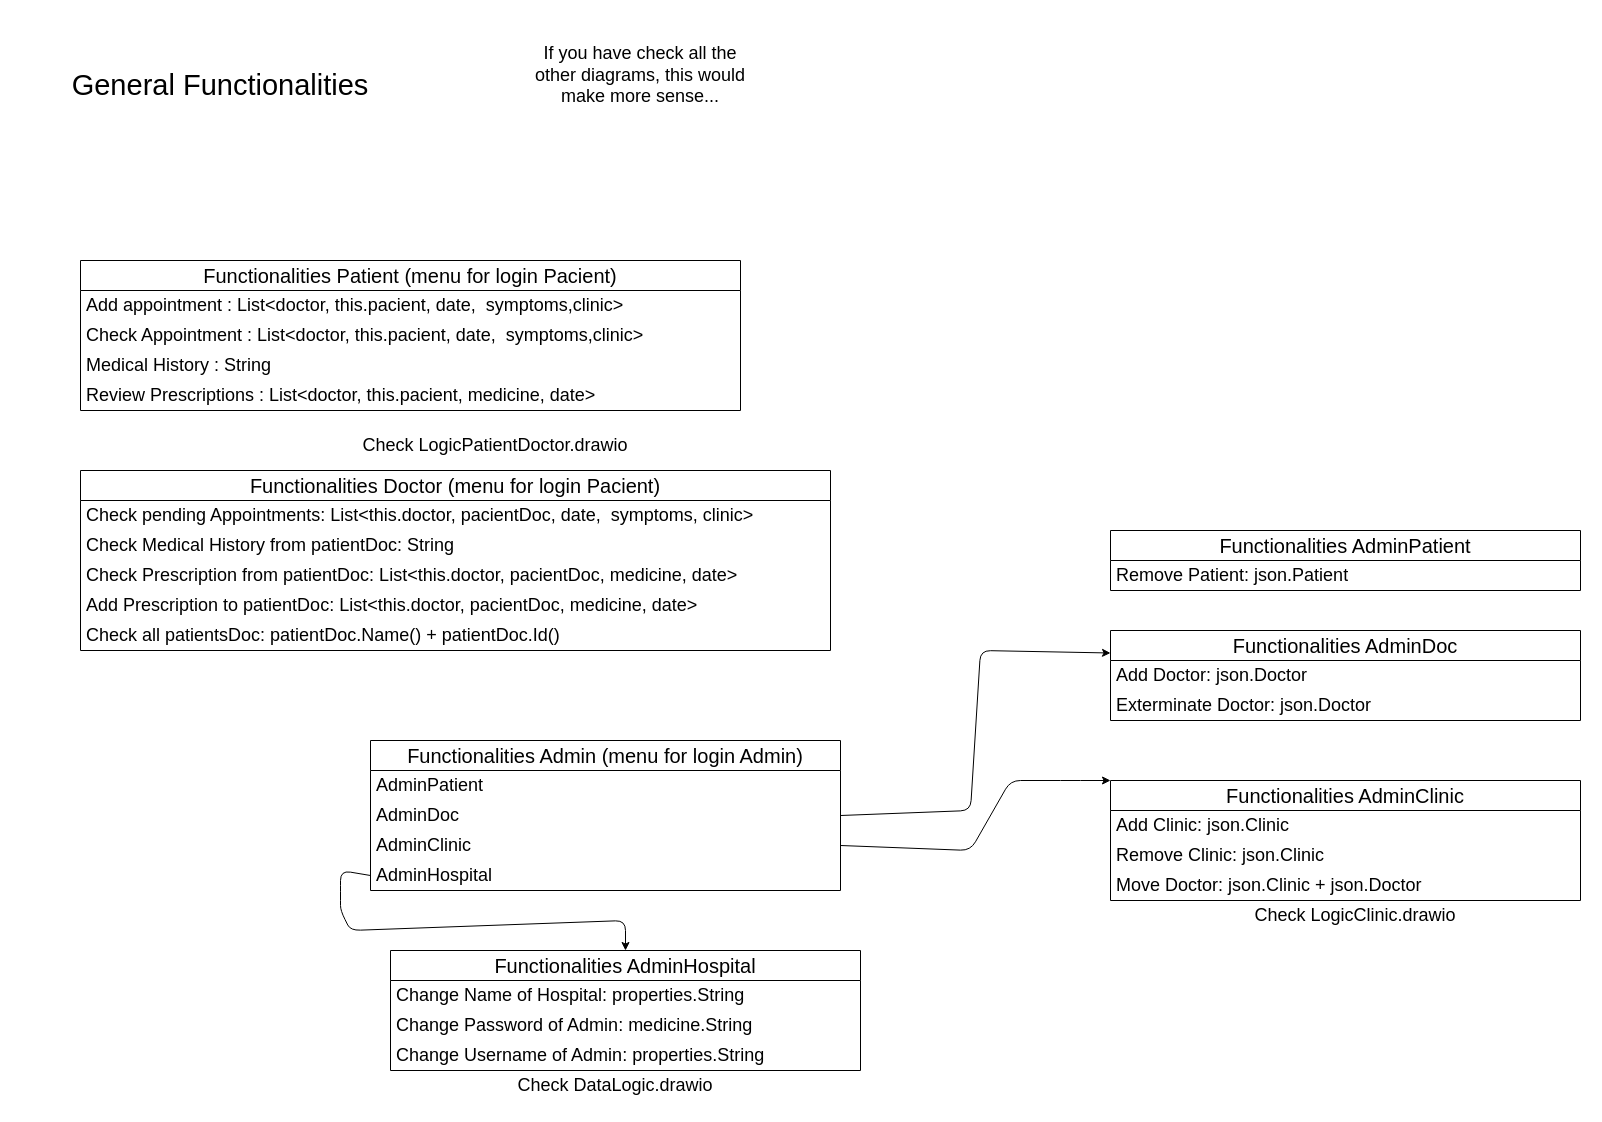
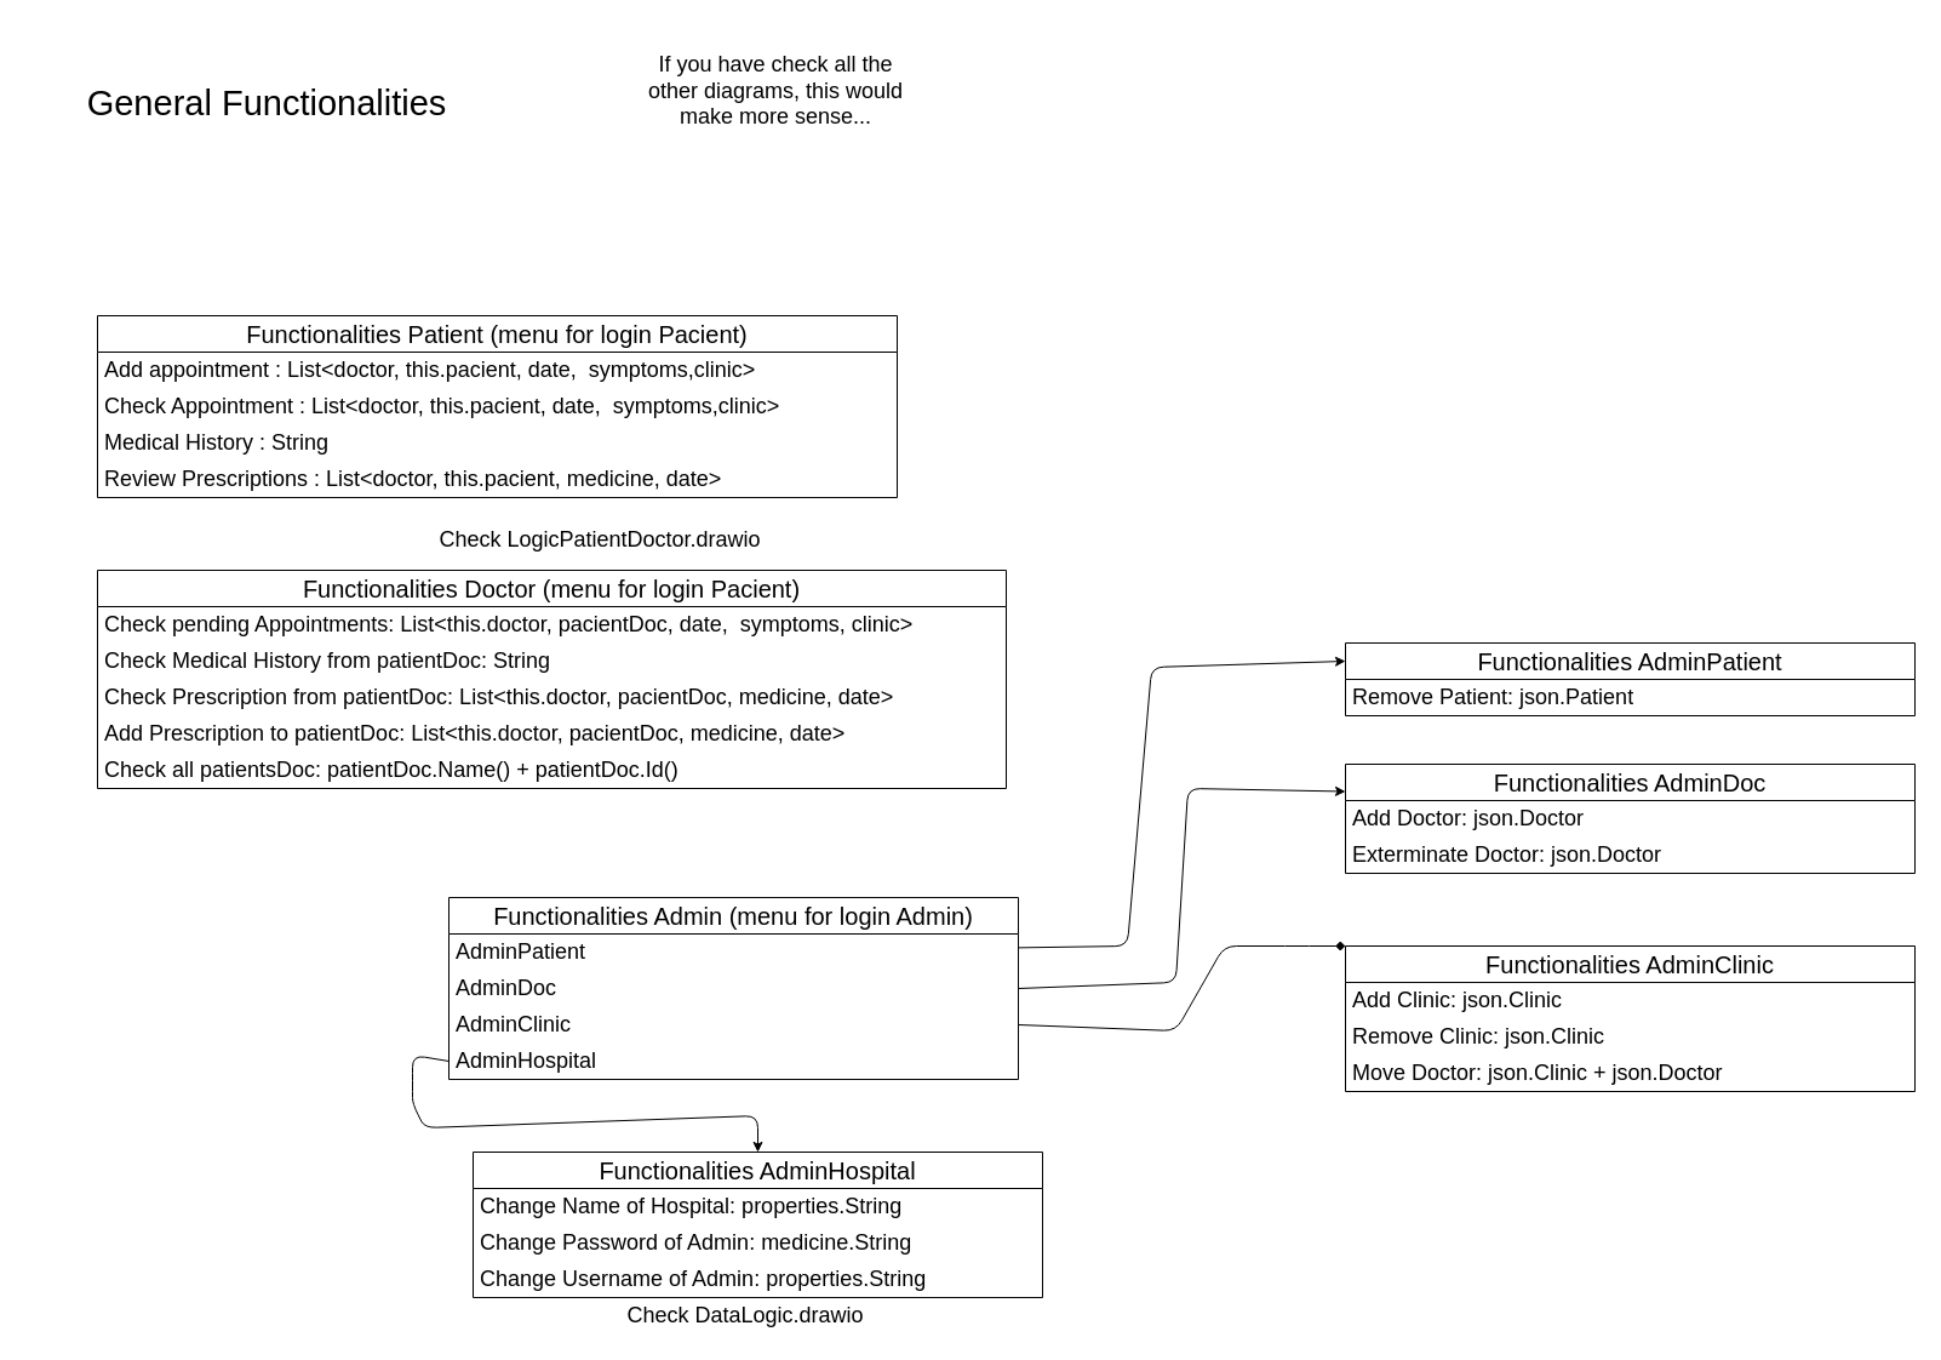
  <mxCell id="0" />
  <mxCell id="1" parent="0" />
  <mxCell id="2" value="&lt;font style=&quot;font-size: 20px;&quot;&gt;Functionalities Patient (menu for login Pacient)&lt;/font&gt;" style="swimlane;fontStyle=0;childLayout=stackLayout;horizontal=1;startSize=30;horizontalStack=0;resizeParent=1;resizeParentMax=0;resizeLast=0;collapsible=1;marginBottom=0;whiteSpace=wrap;html=1;" vertex="1" parent="1"><mxGeometry x="80" y="260" width="660" height="150" as="geometry" /></mxCell>
  <mxCell id="3" value="Add appointment : List&amp;lt;doctor, this.pacient, date,&amp;nbsp; symptoms,clinic&amp;gt;" style="text;strokeColor=none;fillColor=none;align=left;verticalAlign=middle;spacingLeft=4;spacingRight=4;overflow=hidden;points=[[0,0.5],[1,0.5]];portConstraint=eastwest;rotatable=0;whiteSpace=wrap;html=1;fontSize=18;" vertex="1" parent="2"><mxGeometry y="30" width="660" height="30" as="geometry" /></mxCell>
  <mxCell id="4" value="Check Appointment : List&amp;lt;doctor, this.pacient, date,&amp;nbsp; symptoms,clinic&amp;gt;" style="text;strokeColor=none;fillColor=none;align=left;verticalAlign=middle;spacingLeft=4;spacingRight=4;overflow=hidden;points=[[0,0.5],[1,0.5]];portConstraint=eastwest;rotatable=0;whiteSpace=wrap;html=1;fontSize=18;" vertex="1" parent="2"><mxGeometry y="60" width="660" height="30" as="geometry" /></mxCell>
  <mxCell id="5" value="Medical History : String" style="text;strokeColor=none;fillColor=none;align=left;verticalAlign=middle;spacingLeft=4;spacingRight=4;overflow=hidden;points=[[0,0.5],[1,0.5]];portConstraint=eastwest;rotatable=0;whiteSpace=wrap;html=1;fontSize=18;" vertex="1" parent="2"><mxGeometry y="90" width="660" height="30" as="geometry" /></mxCell>
  <mxCell id="6" value="Review Prescriptions : List&amp;lt;doctor, this.pacient, medicine, date&amp;gt;" style="text;strokeColor=none;fillColor=none;align=left;verticalAlign=middle;spacingLeft=4;spacingRight=4;overflow=hidden;points=[[0,0.5],[1,0.5]];portConstraint=eastwest;rotatable=0;whiteSpace=wrap;html=1;fontSize=18;" vertex="1" parent="2"><mxGeometry y="120" width="660" height="30" as="geometry" /></mxCell>
  <mxCell id="7" value="&lt;font style=&quot;font-size: 20px;&quot;&gt;Functionalities Doctor&amp;nbsp;&lt;/font&gt;&lt;span style=&quot;font-size: 20px;&quot;&gt;(menu for login Pacient)&lt;/span&gt;" style="swimlane;fontStyle=0;childLayout=stackLayout;horizontal=1;startSize=30;horizontalStack=0;resizeParent=1;resizeParentMax=0;resizeLast=0;collapsible=1;marginBottom=0;whiteSpace=wrap;html=1;" vertex="1" parent="1"><mxGeometry x="80" y="470" width="750" height="180" as="geometry" /></mxCell>
  <mxCell id="8" value="Check pending Appointments: List&amp;lt;this.doctor, pacientDoc, date,&amp;nbsp; symptoms, clinic&amp;gt;" style="text;strokeColor=none;fillColor=none;align=left;verticalAlign=middle;spacingLeft=4;spacingRight=4;overflow=hidden;points=[[0,0.5],[1,0.5]];portConstraint=eastwest;rotatable=0;whiteSpace=wrap;html=1;fontSize=18;" vertex="1" parent="7"><mxGeometry y="30" width="750" height="30" as="geometry" /></mxCell>
  <mxCell id="9" value="Check Medical History from patientDoc: String" style="text;strokeColor=none;fillColor=none;align=left;verticalAlign=middle;spacingLeft=4;spacingRight=4;overflow=hidden;points=[[0,0.5],[1,0.5]];portConstraint=eastwest;rotatable=0;whiteSpace=wrap;html=1;fontSize=18;" vertex="1" parent="7"><mxGeometry y="60" width="750" height="30" as="geometry" /></mxCell>
  <mxCell id="10" value="Check Prescription from patientDoc: List&amp;lt;this.doctor, pacientDoc, medicine, date&amp;gt;" style="text;strokeColor=none;fillColor=none;align=left;verticalAlign=middle;spacingLeft=4;spacingRight=4;overflow=hidden;points=[[0,0.5],[1,0.5]];portConstraint=eastwest;rotatable=0;whiteSpace=wrap;html=1;fontSize=18;" vertex="1" parent="7"><mxGeometry y="90" width="750" height="30" as="geometry" /></mxCell>
  <mxCell id="11" value="Add Prescription to patientDoc: List&amp;lt;this.doctor, pacientDoc, medicine, date&amp;gt;" style="text;strokeColor=none;fillColor=none;align=left;verticalAlign=middle;spacingLeft=4;spacingRight=4;overflow=hidden;points=[[0,0.5],[1,0.5]];portConstraint=eastwest;rotatable=0;whiteSpace=wrap;html=1;fontSize=18;" vertex="1" parent="7"><mxGeometry y="120" width="750" height="30" as="geometry" /></mxCell>
  <mxCell id="12" value="Check all patientsDoc: patientDoc.Name() + patientDoc.Id()" style="text;strokeColor=none;fillColor=none;align=left;verticalAlign=middle;spacingLeft=4;spacingRight=4;overflow=hidden;points=[[0,0.5],[1,0.5]];portConstraint=eastwest;rotatable=0;whiteSpace=wrap;html=1;fontSize=18;" vertex="1" parent="7"><mxGeometry y="150" width="750" height="30" as="geometry" /></mxCell>
  <mxCell id="13" value="&lt;font style=&quot;font-size: 20px;&quot;&gt;Functionalities Admin (menu for login Admin)&lt;/font&gt;" style="swimlane;fontStyle=0;childLayout=stackLayout;horizontal=1;startSize=30;horizontalStack=0;resizeParent=1;resizeParentMax=0;resizeLast=0;collapsible=1;marginBottom=0;whiteSpace=wrap;html=1;" vertex="1" parent="1"><mxGeometry x="370" y="740" width="470" height="150" as="geometry" /></mxCell>
  <mxCell id="14" value="AdminPatient" style="text;strokeColor=none;fillColor=none;align=left;verticalAlign=middle;spacingLeft=4;spacingRight=4;overflow=hidden;points=[[0,0.5],[1,0.5]];portConstraint=eastwest;rotatable=0;whiteSpace=wrap;html=1;fontSize=18;" vertex="1" parent="13"><mxGeometry y="30" width="470" height="30" as="geometry" /></mxCell>
  <mxCell id="15" value="AdminDoc" style="text;strokeColor=none;fillColor=none;align=left;verticalAlign=middle;spacingLeft=4;spacingRight=4;overflow=hidden;points=[[0,0.5],[1,0.5]];portConstraint=eastwest;rotatable=0;whiteSpace=wrap;html=1;fontSize=18;" vertex="1" parent="13"><mxGeometry y="60" width="470" height="30" as="geometry" /></mxCell>
  <mxCell id="16" value="AdminClinic" style="text;strokeColor=none;fillColor=none;align=left;verticalAlign=middle;spacingLeft=4;spacingRight=4;overflow=hidden;points=[[0,0.5],[1,0.5]];portConstraint=eastwest;rotatable=0;whiteSpace=wrap;html=1;fontSize=18;" vertex="1" parent="13"><mxGeometry y="90" width="470" height="30" as="geometry" /></mxCell>
  <mxCell id="17" value="AdminHospital" style="text;strokeColor=none;fillColor=none;align=left;verticalAlign=middle;spacingLeft=4;spacingRight=4;overflow=hidden;points=[[0,0.5],[1,0.5]];portConstraint=eastwest;rotatable=0;whiteSpace=wrap;html=1;fontSize=18;" vertex="1" parent="13"><mxGeometry y="120" width="470" height="30" as="geometry" /></mxCell>
  <mxCell id="18" value="&lt;font style=&quot;font-size: 20px;&quot;&gt;Functionalities AdminPatient&lt;/font&gt;" style="swimlane;fontStyle=0;childLayout=stackLayout;horizontal=1;startSize=30;horizontalStack=0;resizeParent=1;resizeParentMax=0;resizeLast=0;collapsible=1;marginBottom=0;whiteSpace=wrap;html=1;" vertex="1" parent="1"><mxGeometry x="1110" y="530" width="470" height="60" as="geometry" /></mxCell>
  <mxCell id="19" value="Remove Patient: json.Patient" style="text;strokeColor=none;fillColor=none;align=left;verticalAlign=middle;spacingLeft=4;spacingRight=4;overflow=hidden;points=[[0,0.5],[1,0.5]];portConstraint=eastwest;rotatable=0;whiteSpace=wrap;html=1;fontSize=18;" vertex="1" parent="18"><mxGeometry y="30" width="470" height="30" as="geometry" /></mxCell>
  <mxCell id="20" value="&lt;font style=&quot;font-size: 20px;&quot;&gt;Functionalities AdminDoc&lt;/font&gt;" style="swimlane;fontStyle=0;childLayout=stackLayout;horizontal=1;startSize=30;horizontalStack=0;resizeParent=1;resizeParentMax=0;resizeLast=0;collapsible=1;marginBottom=0;whiteSpace=wrap;html=1;" vertex="1" parent="1"><mxGeometry x="1110" y="630" width="470" height="90" as="geometry" /></mxCell>
  <mxCell id="21" value="Add Doctor: json.Doctor" style="text;strokeColor=none;fillColor=none;align=left;verticalAlign=middle;spacingLeft=4;spacingRight=4;overflow=hidden;points=[[0,0.5],[1,0.5]];portConstraint=eastwest;rotatable=0;whiteSpace=wrap;html=1;fontSize=18;" vertex="1" parent="20"><mxGeometry y="30" width="470" height="30" as="geometry" /></mxCell>
  <mxCell id="22" value="Exterminate Doctor: json.Doctor" style="text;strokeColor=none;fillColor=none;align=left;verticalAlign=middle;spacingLeft=4;spacingRight=4;overflow=hidden;points=[[0,0.5],[1,0.5]];portConstraint=eastwest;rotatable=0;whiteSpace=wrap;html=1;fontSize=18;" vertex="1" parent="20"><mxGeometry y="60" width="470" height="30" as="geometry" /></mxCell>
  <mxCell id="23" value="&lt;font style=&quot;font-size: 20px;&quot;&gt;Functionalities AdminClinic&lt;/font&gt;" style="swimlane;fontStyle=0;childLayout=stackLayout;horizontal=1;startSize=30;horizontalStack=0;resizeParent=1;resizeParentMax=0;resizeLast=0;collapsible=1;marginBottom=0;whiteSpace=wrap;html=1;" vertex="1" parent="1"><mxGeometry x="1110" y="780" width="470" height="120" as="geometry" /></mxCell>
  <mxCell id="24" value="Add Clinic: json.Clinic" style="text;strokeColor=none;fillColor=none;align=left;verticalAlign=middle;spacingLeft=4;spacingRight=4;overflow=hidden;points=[[0,0.5],[1,0.5]];portConstraint=eastwest;rotatable=0;whiteSpace=wrap;html=1;fontSize=18;" vertex="1" parent="23"><mxGeometry y="30" width="470" height="30" as="geometry" /></mxCell>
  <mxCell id="25" value="Remove Clinic: json.Clinic" style="text;strokeColor=none;fillColor=none;align=left;verticalAlign=middle;spacingLeft=4;spacingRight=4;overflow=hidden;points=[[0,0.5],[1,0.5]];portConstraint=eastwest;rotatable=0;whiteSpace=wrap;html=1;fontSize=18;" vertex="1" parent="23"><mxGeometry y="60" width="470" height="30" as="geometry" /></mxCell>
  <mxCell id="26" value="Move Doctor: json.Clinic + json.Doctor" style="text;strokeColor=none;fillColor=none;align=left;verticalAlign=middle;spacingLeft=4;spacingRight=4;overflow=hidden;points=[[0,0.5],[1,0.5]];portConstraint=eastwest;rotatable=0;whiteSpace=wrap;html=1;fontSize=18;" vertex="1" parent="23"><mxGeometry y="90" width="470" height="30" as="geometry" /></mxCell>
  <mxCell id="27" value="&lt;font style=&quot;font-size: 20px;&quot;&gt;Functionalities AdminHospital&lt;/font&gt;" style="swimlane;fontStyle=0;childLayout=stackLayout;horizontal=1;startSize=30;horizontalStack=0;resizeParent=1;resizeParentMax=0;resizeLast=0;collapsible=1;marginBottom=0;whiteSpace=wrap;html=1;" vertex="1" parent="1"><mxGeometry x="390" y="950" width="470" height="120" as="geometry" /></mxCell>
  <mxCell id="28" value="Change Name of Hospital: properties.String" style="text;strokeColor=none;fillColor=none;align=left;verticalAlign=middle;spacingLeft=4;spacingRight=4;overflow=hidden;points=[[0,0.5],[1,0.5]];portConstraint=eastwest;rotatable=0;whiteSpace=wrap;html=1;fontSize=18;" vertex="1" parent="27"><mxGeometry y="30" width="470" height="30" as="geometry" /></mxCell>
  <mxCell id="29" value="Change Password of Admin: medicine.String" style="text;strokeColor=none;fillColor=none;align=left;verticalAlign=middle;spacingLeft=4;spacingRight=4;overflow=hidden;points=[[0,0.5],[1,0.5]];portConstraint=eastwest;rotatable=0;whiteSpace=wrap;html=1;fontSize=18;" vertex="1" parent="27"><mxGeometry y="60" width="470" height="30" as="geometry" /></mxCell>
  <mxCell id="30" value="Change Username of Admin: properties.String" style="text;strokeColor=none;fillColor=none;align=left;verticalAlign=middle;spacingLeft=4;spacingRight=4;overflow=hidden;points=[[0,0.5],[1,0.5]];portConstraint=eastwest;rotatable=0;whiteSpace=wrap;html=1;fontSize=18;" vertex="1" parent="27"><mxGeometry y="90" width="470" height="30" as="geometry" /></mxCell>
  <mxCell id="31" style="edgeStyle=none;html=1;entryX=0.5;entryY=0;entryDx=0;entryDy=0;fontSize=18;exitX=0;exitY=0.5;exitDx=0;exitDy=0;" edge="1" parent="1" source="17" target="27"><mxGeometry relative="1" as="geometry"><Array as="points"><mxPoint x="340" y="870" /><mxPoint x="340" y="890" /><mxPoint x="340" y="910" /><mxPoint x="350" y="930" /><mxPoint x="625" y="920" /></Array></mxGeometry></mxCell>
+ <mxCell id="32" style="edgeStyle=none;html=1;entryX=0;entryY=0.25;entryDx=0;entryDy=0;fontSize=18;" edge="1" parent="1" source="14" target="18"><mxGeometry relative="1" as="geometry"><Array as="points"><mxPoint x="930" y="780" /><mxPoint x="950" y="550" /></Array></mxGeometry></mxCell>
  <mxCell id="33" style="edgeStyle=none;html=1;entryX=0;entryY=0.25;entryDx=0;entryDy=0;fontSize=18;exitX=1;exitY=0.5;exitDx=0;exitDy=0;" edge="1" parent="1" source="15" target="20"><mxGeometry relative="1" as="geometry"><Array as="points"><mxPoint x="970" y="810" /><mxPoint x="980" y="650" /></Array></mxGeometry></mxCell>
- <mxCell id="34" style="edgeStyle=none;html=1;entryX=0;entryY=0;entryDx=0;entryDy=0;fontSize=18;exitX=1;exitY=0.5;exitDx=0;exitDy=0;" edge="1" parent="1" source="16" target="23"><mxGeometry relative="1" as="geometry"><Array as="points"><mxPoint x="970" y="850" /><mxPoint x="1010" y="780" /><mxPoint x="1070" y="780" /></Array></mxGeometry></mxCell>
- <mxCell id="35" value="Check LogicClinic.drawio" style="text;html=1;strokeColor=none;fillColor=none;align=center;verticalAlign=middle;whiteSpace=wrap;rounded=0;fontSize=18;" vertex="1" parent="1"><mxGeometry x="1220" y="900" width="270" height="30" as="geometry" /></mxCell>
+ <mxCell id="34" style="edgeStyle=none;html=1;entryX=0;entryY=0;entryDx=0;entryDy=0;fontSize=18;exitX=1;exitY=0.5;exitDx=0;exitDy=0;endArrow=diamond;" edge="1" parent="1" source="16" target="23"><mxGeometry relative="1" as="geometry"><Array as="points"><mxPoint x="970" y="850" /><mxPoint x="1010" y="780" /><mxPoint x="1070" y="780" /></Array></mxGeometry></mxCell>
  <mxCell id="36" value="&lt;font style=&quot;font-size: 29px;&quot;&gt;General Functionalities&lt;/font&gt;" style="text;html=1;strokeColor=none;fillColor=none;align=center;verticalAlign=middle;whiteSpace=wrap;rounded=0;fontSize=29;" vertex="1" parent="1"><mxGeometry x="20" y="50" width="400" height="70" as="geometry" /></mxCell>
  <mxCell id="37" value="Check LogicPatientDoctor.drawio" style="text;html=1;strokeColor=none;fillColor=none;align=center;verticalAlign=middle;whiteSpace=wrap;rounded=0;fontSize=18;" vertex="1" parent="1"><mxGeometry x="360" y="430" width="270" height="30" as="geometry" /></mxCell>
  <mxCell id="38" value="Check DataLogic.drawio" style="text;html=1;strokeColor=none;fillColor=none;align=center;verticalAlign=middle;whiteSpace=wrap;rounded=0;fontSize=18;" vertex="1" parent="1"><mxGeometry x="450" y="1070" width="330" height="30" as="geometry" /></mxCell>
  <mxCell id="39" value="If you have check all the other diagrams, this would make more sense..." style="text;html=1;strokeColor=none;fillColor=none;align=center;verticalAlign=middle;whiteSpace=wrap;rounded=0;fontSize=18;" vertex="1" parent="1"><mxGeometry x="530" y="20" width="220" height="110" as="geometry" /></mxCell>
